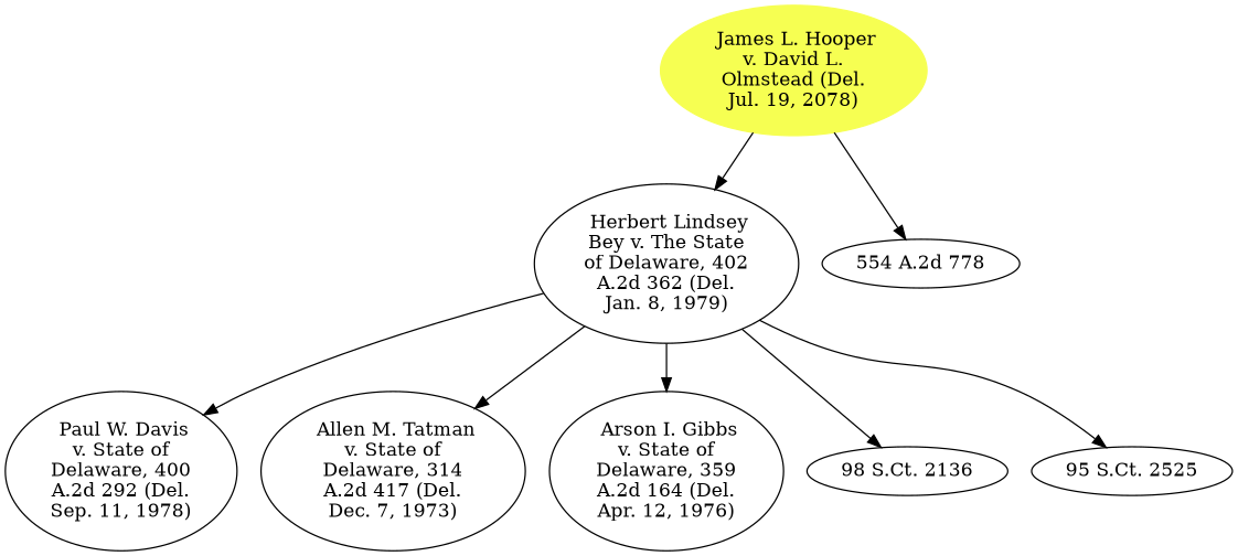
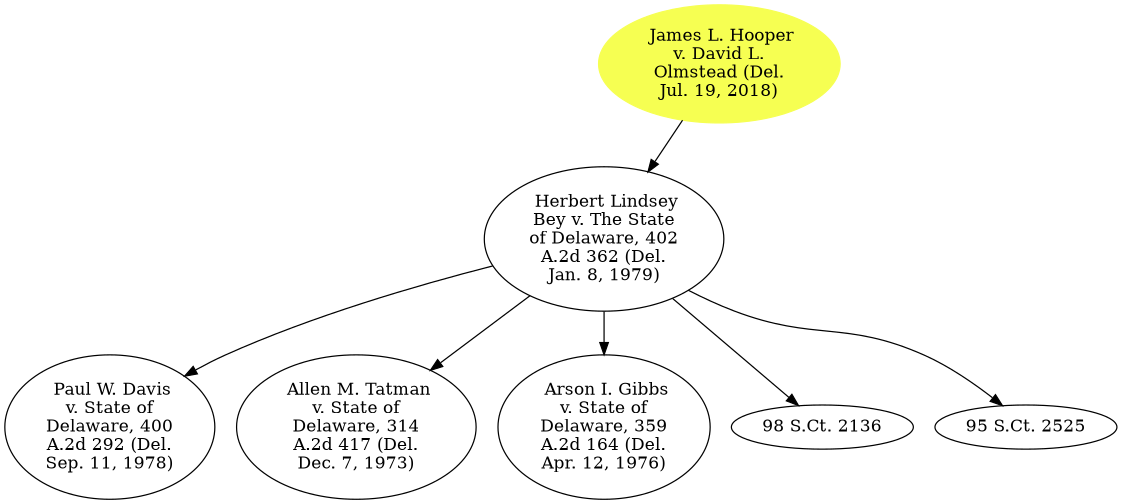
  digraph {
-   n1 [color="#f6ff52" label=" James L. Hooper\nv. David L.\nOlmstead (Del.\nJul. 19, 2078)" style=filled]
+   n1 [color="#f6ff52" label=" James L. Hooper\nv. David L.\nOlmstead (Del.\nJul. 19, 2018)" style=filled]
    n2 [label=" Herbert Lindsey\nBey v. The State\nof Delaware, 402\nA.2d 362 (Del.\nJan. 8, 1979)"]
-   n3 [label="554 A.2d 778"]
    n4 [label=" Paul W. Davis\nv. State of\nDelaware, 400\nA.2d 292 (Del.\nSep. 11, 1978)"]
    n5 [label=" Allen M. Tatman\nv. State of\nDelaware, 314\nA.2d 417 (Del.\nDec. 7, 1973)"]
    n6 [label=" Arson I. Gibbs\nv. State of\nDelaware, 359\nA.2d 164 (Del.\nApr. 12, 1976)"]
    n7 [label="98 S.Ct. 2136"]
    n8 [label="95 S.Ct. 2525"]
    n1 -> n2
-   n1 -> n3
    n2 -> n4
    n2 -> n5
    n2 -> n6
    n2 -> n7
    n2 -> n8
  }
